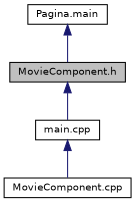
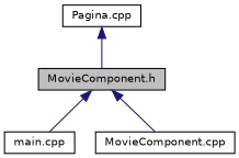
  digraph {
    node [color=black fillcolor=white fontname=Helvetica fontsize=10 shape=record style=filled]
    edge [color=midnightblue dir=back fontname=Helvetica fontsize=10 labelfontname=Helvetica labelfontsize=10 style=solid]
    n1 [fillcolor=grey75 fontcolor=black height=0.2 label="MovieComponent.h" width=0.4]
    n2 [height=0.2 label="main.cpp" width=0.4]
    n3 [height=0.2 label="MovieComponent.cpp" width=0.4]
-   n4 [height=0.2 label="Pagina.main" width=0.4]
+   n4 [height=0.2 label="Pagina.cpp" width=0.4]
    n1 -> n2
-   n2 -> n3
+   n1 -> n3
    n4 -> n1
  }
